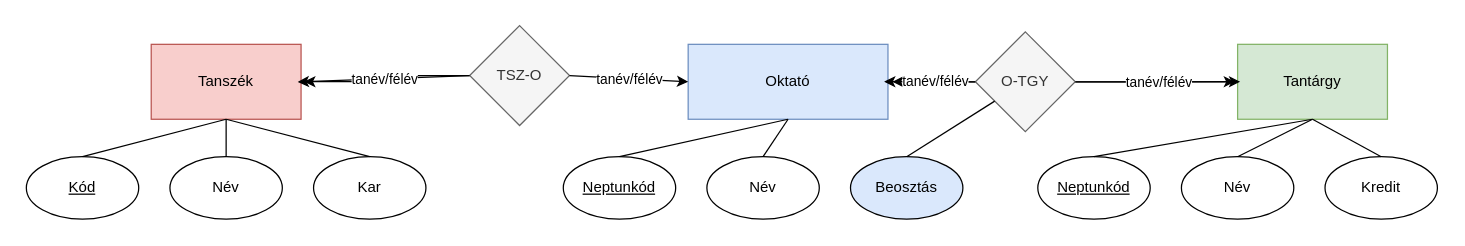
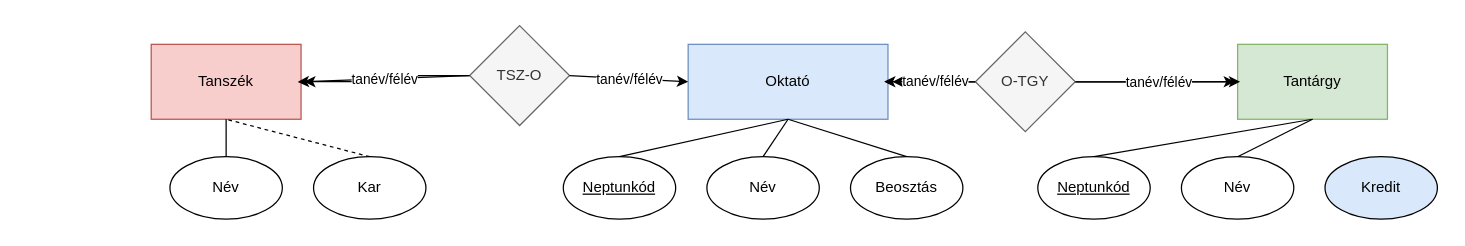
  <mxCell id="0" />
  <mxCell id="1" parent="0" />
  <mxCell id="2" value="Tanszék" style="rounded=0;whiteSpace=wrap;html=1;fillColor=#f8cecc;strokeColor=#b85450;" parent="1" vertex="1"><mxGeometry x="120" y="35" width="120" height="60" as="geometry" /></mxCell>
  <mxCell id="3" value="Oktató" style="rounded=0;whiteSpace=wrap;html=1;fillColor=#dae8fc;strokeColor=#6c8ebf;" parent="1" vertex="1"><mxGeometry x="550" y="35" width="160" height="60" as="geometry" /></mxCell>
  <mxCell id="4" value="Tantárgy" style="rounded=0;whiteSpace=wrap;html=1;fillColor=#d5e8d4;strokeColor=#82b366;" parent="1" vertex="1"><mxGeometry x="990" y="35" width="120" height="60" as="geometry" /></mxCell>
  <mxCell id="5" value="" style="edgeStyle=orthogonalEdgeStyle;rounded=0;orthogonalLoop=1;jettySize=auto;html=1;entryX=1.021;entryY=0.498;entryDx=0;entryDy=0;entryPerimeter=0;" parent="1" source="6" target="2" edge="1"><mxGeometry relative="1" as="geometry"><mxPoint x="350" y="65" as="targetPoint" /></mxGeometry></mxCell>
  <mxCell id="6" value="TSZ-O" style="rhombus;whiteSpace=wrap;html=1;fillColor=#f5f5f5;fontColor=#333333;strokeColor=#666666;" parent="1" vertex="1"><mxGeometry x="375" y="20" width="80" height="80" as="geometry" /></mxCell>
  <mxCell id="7" style="edgeStyle=orthogonalEdgeStyle;rounded=0;orthogonalLoop=1;jettySize=auto;html=1;entryX=0.981;entryY=0.498;entryDx=0;entryDy=0;entryPerimeter=0;" parent="1" source="9" target="3" edge="1"><mxGeometry relative="1" as="geometry" /></mxCell>
  <mxCell id="8" style="edgeStyle=orthogonalEdgeStyle;rounded=0;orthogonalLoop=1;jettySize=auto;html=1;entryX=-0.018;entryY=0.498;entryDx=0;entryDy=0;entryPerimeter=0;" parent="1" source="9" target="4" edge="1"><mxGeometry relative="1" as="geometry"><mxPoint x="980" y="65" as="targetPoint" /></mxGeometry></mxCell>
  <mxCell id="9" value="O-TGY" style="rhombus;whiteSpace=wrap;html=1;fillColor=#f5f5f5;fontColor=#333333;strokeColor=#666666;" parent="1" vertex="1"><mxGeometry x="780" y="25" width="80" height="80" as="geometry" /></mxCell>
- <mxCell id="10" value="&lt;u&gt;Kód&lt;/u&gt;" style="ellipse;whiteSpace=wrap;html=1;" parent="1" vertex="1"><mxGeometry x="20" y="125" width="90" height="50" as="geometry" /></mxCell>
  <mxCell id="11" value="Név" style="ellipse;whiteSpace=wrap;html=1;" parent="1" vertex="1"><mxGeometry x="135" y="125" width="90" height="50" as="geometry" /></mxCell>
  <mxCell id="12" value="Kar" style="ellipse;whiteSpace=wrap;html=1;" parent="1" vertex="1"><mxGeometry x="250" y="125" width="90" height="50" as="geometry" /></mxCell>
  <mxCell id="13" value="&lt;u&gt;Neptunkód&lt;/u&gt;" style="ellipse;whiteSpace=wrap;html=1;" parent="1" vertex="1"><mxGeometry x="450" y="125" width="90" height="50" as="geometry" /></mxCell>
  <mxCell id="14" value="Név" style="ellipse;whiteSpace=wrap;html=1;" parent="1" vertex="1"><mxGeometry x="565" y="125" width="90" height="50" as="geometry" /></mxCell>
- <mxCell id="15" value="Beosztás" style="ellipse;whiteSpace=wrap;html=1;fillColor=#dae8fc;" parent="1" vertex="1"><mxGeometry x="680" y="125" width="90" height="50" as="geometry" /></mxCell>
- <mxCell id="16" value="Kredit" style="ellipse;whiteSpace=wrap;html=1;" parent="1" vertex="1"><mxGeometry x="1060" y="125" width="90" height="50" as="geometry" /></mxCell>
+ <mxCell id="15" value="Beosztás" style="ellipse;whiteSpace=wrap;html=1;" parent="1" vertex="1"><mxGeometry x="680" y="125" width="90" height="50" as="geometry" /></mxCell>
+ <mxCell id="16" value="Kredit" style="ellipse;whiteSpace=wrap;html=1;fillColor=#dae8fc;" parent="1" vertex="1"><mxGeometry x="1060" y="125" width="90" height="50" as="geometry" /></mxCell>
  <mxCell id="17" value="Név" style="ellipse;whiteSpace=wrap;html=1;" parent="1" vertex="1"><mxGeometry x="945" y="125" width="90" height="50" as="geometry" /></mxCell>
  <mxCell id="18" value="&lt;u&gt;Neptunkód&lt;/u&gt;" style="ellipse;whiteSpace=wrap;html=1;" parent="1" vertex="1"><mxGeometry x="830" y="125" width="90" height="50" as="geometry" /></mxCell>
- <mxCell id="19" value="" style="endArrow=none;html=1;rounded=0;exitX=0.5;exitY=0;exitDx=0;exitDy=0;" parent="1" source="15" target="9" edge="1"><mxGeometry width="50" height="50" relative="1" as="geometry"><mxPoint x="370" y="195" as="sourcePoint" /><mxPoint x="420" y="145" as="targetPoint" /></mxGeometry></mxCell>
+ <mxCell id="19" value="" style="endArrow=none;html=1;rounded=0;entryX=0.5;entryY=1;entryDx=0;entryDy=0;exitX=0.5;exitY=0;exitDx=0;exitDy=0;" parent="1" source="15" target="3" edge="1"><mxGeometry width="50" height="50" relative="1" as="geometry"><mxPoint x="370" y="195" as="sourcePoint" /><mxPoint x="420" y="145" as="targetPoint" /></mxGeometry></mxCell>
  <mxCell id="20" value="" style="endArrow=none;html=1;rounded=0;entryX=0.5;entryY=1;entryDx=0;entryDy=0;exitX=0.5;exitY=0;exitDx=0;exitDy=0;" parent="1" source="14" target="3" edge="1"><mxGeometry width="50" height="50" relative="1" as="geometry"><mxPoint x="370" y="195" as="sourcePoint" /><mxPoint x="420" y="145" as="targetPoint" /></mxGeometry></mxCell>
  <mxCell id="21" value="" style="endArrow=none;html=1;rounded=0;entryX=0.5;entryY=1;entryDx=0;entryDy=0;exitX=0.5;exitY=0;exitDx=0;exitDy=0;" parent="1" source="13" target="3" edge="1"><mxGeometry width="50" height="50" relative="1" as="geometry"><mxPoint x="370" y="195" as="sourcePoint" /><mxPoint x="420" y="145" as="targetPoint" /></mxGeometry></mxCell>
- <mxCell id="22" value="" style="endArrow=none;html=1;rounded=0;entryX=0.5;entryY=1;entryDx=0;entryDy=0;exitX=0.5;exitY=0;exitDx=0;exitDy=0;" parent="1" source="12" target="2" edge="1"><mxGeometry width="50" height="50" relative="1" as="geometry"><mxPoint x="370" y="195" as="sourcePoint" /><mxPoint x="420" y="145" as="targetPoint" /></mxGeometry></mxCell>
+ <mxCell id="22" value="" style="endArrow=none;html=1;rounded=0;entryX=0.5;entryY=1;entryDx=0;entryDy=0;exitX=0.5;exitY=0;exitDx=0;exitDy=0;dashed=1;" parent="1" source="12" target="2" edge="1"><mxGeometry width="50" height="50" relative="1" as="geometry"><mxPoint x="370" y="195" as="sourcePoint" /><mxPoint x="420" y="145" as="targetPoint" /></mxGeometry></mxCell>
  <mxCell id="23" value="" style="endArrow=none;html=1;rounded=0;" parent="1" source="11" edge="1"><mxGeometry width="50" height="50" relative="1" as="geometry"><mxPoint x="370" y="195" as="sourcePoint" /><mxPoint x="180" y="95" as="targetPoint" /></mxGeometry></mxCell>
- <mxCell id="24" value="" style="endArrow=none;html=1;rounded=0;entryX=0.5;entryY=1;entryDx=0;entryDy=0;exitX=0.5;exitY=0;exitDx=0;exitDy=0;" parent="1" source="10" target="2" edge="1"><mxGeometry width="50" height="50" relative="1" as="geometry"><mxPoint x="370" y="195" as="sourcePoint" /><mxPoint x="420" y="145" as="targetPoint" /></mxGeometry></mxCell>
  <mxCell id="25" value="" style="endArrow=none;html=1;rounded=0;entryX=0.5;entryY=1;entryDx=0;entryDy=0;exitX=0.5;exitY=0;exitDx=0;exitDy=0;" parent="1" source="18" target="4" edge="1"><mxGeometry width="50" height="50" relative="1" as="geometry"><mxPoint x="735" y="135" as="sourcePoint" /><mxPoint x="620" y="105" as="targetPoint" /></mxGeometry></mxCell>
- <mxCell id="26" value="" style="endArrow=none;html=1;rounded=0;entryX=0.5;entryY=0;entryDx=0;entryDy=0;exitX=0.5;exitY=1;exitDx=0;exitDy=0;" parent="1" source="4" target="16" edge="1"><mxGeometry width="50" height="50" relative="1" as="geometry"><mxPoint x="755" y="155" as="sourcePoint" /><mxPoint x="640" y="125" as="targetPoint" /></mxGeometry></mxCell>
  <mxCell id="27" value="" style="endArrow=none;html=1;rounded=0;entryX=0.5;entryY=0;entryDx=0;entryDy=0;exitX=0.5;exitY=1;exitDx=0;exitDy=0;" parent="1" source="4" target="17" edge="1"><mxGeometry width="50" height="50" relative="1" as="geometry"><mxPoint x="765" y="165" as="sourcePoint" /><mxPoint x="650" y="135" as="targetPoint" /></mxGeometry></mxCell>
  <mxCell id="28" value="" style="endArrow=classic;html=1;rounded=0;entryX=0;entryY=0.5;entryDx=0;entryDy=0;exitX=1;exitY=0.5;exitDx=0;exitDy=0;" parent="1" source="6" target="3" edge="1"><mxGeometry relative="1" as="geometry"><mxPoint x="580" y="95" as="sourcePoint" /><mxPoint x="450" y="85" as="targetPoint" /></mxGeometry></mxCell>
  <mxCell id="29" value="tanév/félév" style="edgeLabel;resizable=0;html=1;;align=center;verticalAlign=middle;" parent="28" connectable="0" vertex="1"><mxGeometry relative="1" as="geometry" /></mxCell>
  <mxCell id="30" value="" style="endArrow=classic;html=1;rounded=0;exitX=0;exitY=0.5;exitDx=0;exitDy=0;entryX=1.022;entryY=0.499;entryDx=0;entryDy=0;entryPerimeter=0;" parent="1" source="9" target="3" edge="1"><mxGeometry relative="1" as="geometry"><mxPoint x="790" y="245" as="sourcePoint" /><mxPoint x="680" y="65" as="targetPoint" /></mxGeometry></mxCell>
  <mxCell id="31" value="tanév/félév" style="edgeLabel;resizable=0;html=1;;align=center;verticalAlign=middle;" parent="30" connectable="0" vertex="1"><mxGeometry relative="1" as="geometry" /></mxCell>
  <mxCell id="32" value="" style="endArrow=classic;html=1;rounded=0;entryX=0.017;entryY=0.5;entryDx=0;entryDy=0;exitX=1;exitY=0.5;exitDx=0;exitDy=0;entryPerimeter=0;" parent="1" source="9" target="4" edge="1"><mxGeometry relative="1" as="geometry"><mxPoint x="800" y="255" as="sourcePoint" /><mxPoint x="670" y="245" as="targetPoint" /></mxGeometry></mxCell>
  <mxCell id="33" value="tanév/félév" style="edgeLabel;resizable=0;html=1;;align=center;verticalAlign=middle;" parent="32" connectable="0" vertex="1"><mxGeometry relative="1" as="geometry" /></mxCell>
  <mxCell id="34" value="" style="endArrow=classic;html=1;rounded=0;exitX=0;exitY=0.5;exitDx=0;exitDy=0;entryX=0.978;entryY=0.502;entryDx=0;entryDy=0;entryPerimeter=0;" parent="1" source="6" target="2" edge="1"><mxGeometry relative="1" as="geometry"><mxPoint x="370" y="75" as="sourcePoint" /><mxPoint x="240" y="65" as="targetPoint" /></mxGeometry></mxCell>
  <mxCell id="35" value="tanév/félév" style="edgeLabel;resizable=0;html=1;;align=center;verticalAlign=middle;" parent="34" connectable="0" vertex="1"><mxGeometry relative="1" as="geometry" /></mxCell>
